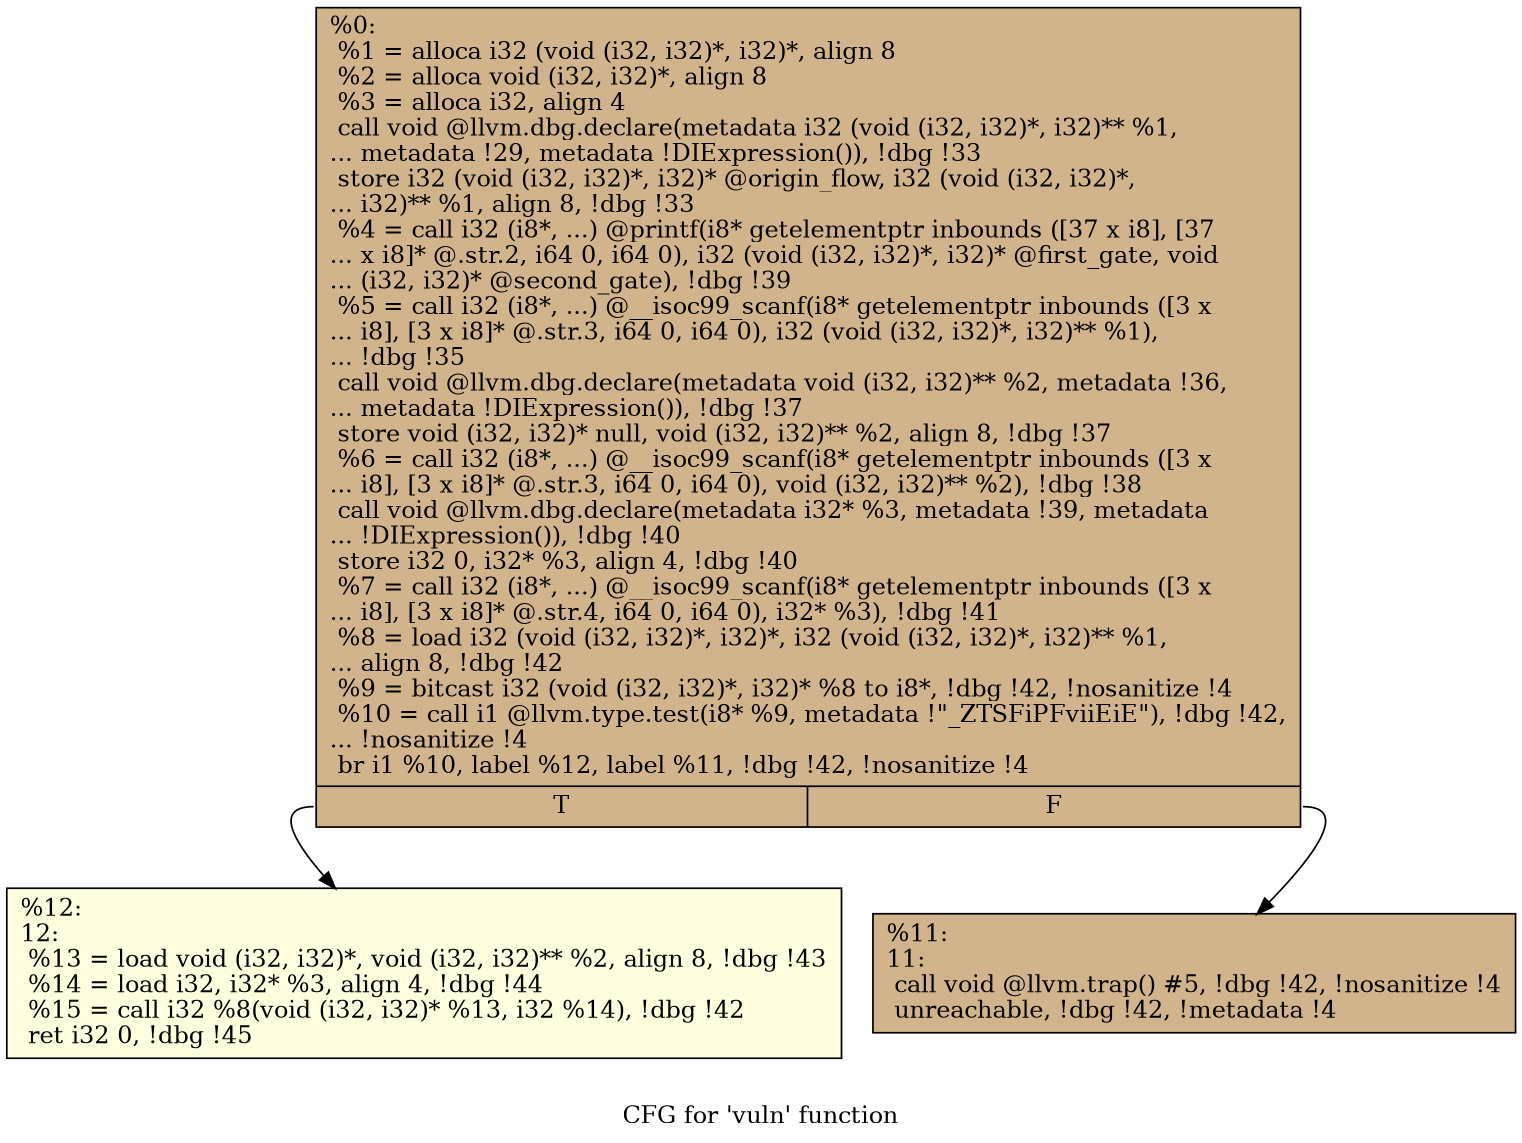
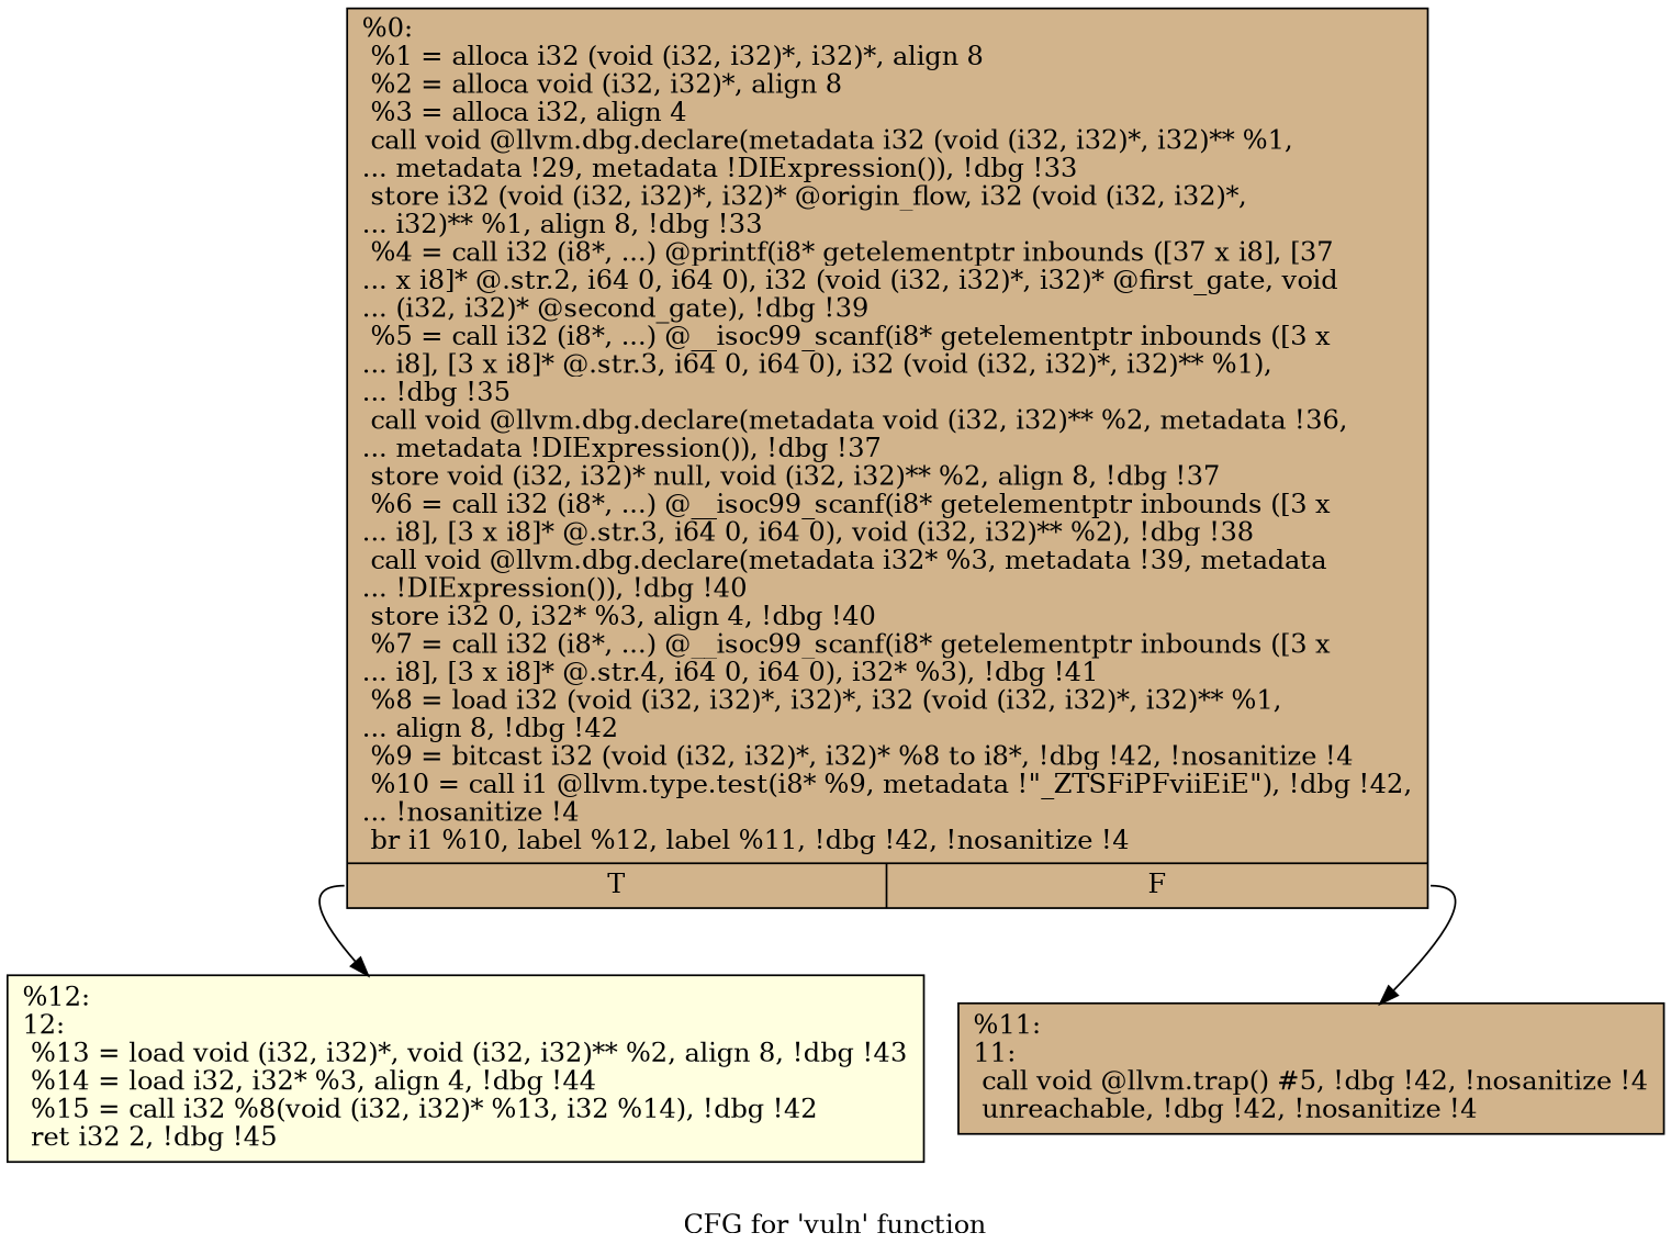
  digraph {
    label="CFG for 'vuln' function"
    node [fillcolor=tan shape=record style=filled]
    n1 [label="{%0:\l  %1 = alloca i32 (void (i32, i32)*, i32)*, align 8\l  %2 = alloca void (i32, i32)*, align 8\l  %3 = alloca i32, align 4\l  call void @llvm.dbg.declare(metadata i32 (void (i32, i32)*, i32)** %1,\l... metadata !29, metadata !DIExpression()), !dbg !33\l  store i32 (void (i32, i32)*, i32)* @origin_flow, i32 (void (i32, i32)*,\l... i32)** %1, align 8, !dbg !33\l  %4 = call i32 (i8*, ...) @printf(i8* getelementptr inbounds ([37 x i8], [37\l... x i8]* @.str.2, i64 0, i64 0), i32 (void (i32, i32)*, i32)* @first_gate, void\l... (i32, i32)* @second_gate), !dbg !39\l  %5 = call i32 (i8*, ...) @__isoc99_scanf(i8* getelementptr inbounds ([3 x\l... i8], [3 x i8]* @.str.3, i64 0, i64 0), i32 (void (i32, i32)*, i32)** %1),\l... !dbg !35\l  call void @llvm.dbg.declare(metadata void (i32, i32)** %2, metadata !36,\l... metadata !DIExpression()), !dbg !37\l  store void (i32, i32)* null, void (i32, i32)** %2, align 8, !dbg !37\l  %6 = call i32 (i8*, ...) @__isoc99_scanf(i8* getelementptr inbounds ([3 x\l... i8], [3 x i8]* @.str.3, i64 0, i64 0), void (i32, i32)** %2), !dbg !38\l  call void @llvm.dbg.declare(metadata i32* %3, metadata !39, metadata\l... !DIExpression()), !dbg !40\l  store i32 0, i32* %3, align 4, !dbg !40\l  %7 = call i32 (i8*, ...) @__isoc99_scanf(i8* getelementptr inbounds ([3 x\l... i8], [3 x i8]* @.str.4, i64 0, i64 0), i32* %3), !dbg !41\l  %8 = load i32 (void (i32, i32)*, i32)*, i32 (void (i32, i32)*, i32)** %1,\l... align 8, !dbg !42\l  %9 = bitcast i32 (void (i32, i32)*, i32)* %8 to i8*, !dbg !42, !nosanitize !4\l  %10 = call i1 @llvm.type.test(i8* %9, metadata !\"_ZTSFiPFviiEiE\"), !dbg !42,\l... !nosanitize !4\l  br i1 %10, label %12, label %11, !dbg !42, !nosanitize !4\l|{<s0>T|<s1>F}}"]
-   n2 [fillcolor=lightyellow label="{%12:\l12:                                               \l  %13 = load void (i32, i32)*, void (i32, i32)** %2, align 8, !dbg !43\l  %14 = load i32, i32* %3, align 4, !dbg !44\l  %15 = call i32 %8(void (i32, i32)* %13, i32 %14), !dbg !42\l  ret i32 0, !dbg !45\l}"]
-   n3 [label="{%11:\l11:                                               \l  call void @llvm.trap() #5, !dbg !42, !nosanitize !4\l  unreachable, !dbg !42, !metadata !4\l}"]
+   n2 [fillcolor=lightyellow label="{%12:\l12:                                               \l  %13 = load void (i32, i32)*, void (i32, i32)** %2, align 8, !dbg !43\l  %14 = load i32, i32* %3, align 4, !dbg !44\l  %15 = call i32 %8(void (i32, i32)* %13, i32 %14), !dbg !42\l  ret i32 2, !dbg !45\l}"]
+   n3 [label="{%11:\l11:                                               \l  call void @llvm.trap() #5, !dbg !42, !nosanitize !4\l  unreachable, !dbg !42, !nosanitize !4\l}"]
    n1 -> n2 [tailport=s0]
    n1 -> n3 [tailport=s1]
  }
